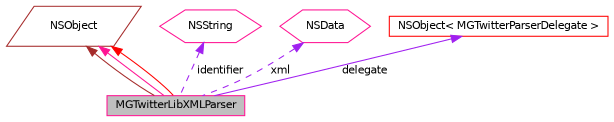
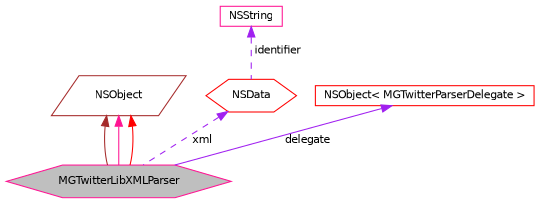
  digraph {
    node [color=deeppink fillcolor=white fontname=Helvetica fontsize=10 shape=box style=filled]
    edge [color=purple dir=back fontname=Helvetica fontsize=10 labelfontname=Helvetica labelfontsize=10 style=solid]
-   n1 [fillcolor=grey75 fontcolor=black height=0.2 label=MGTwitterLibXMLParser width=0.4]
+   n1 [fillcolor=grey75 fontcolor=black height=0.2 label=MGTwitterLibXMLParser shape=hexagon width=0.4]
    n2 [color=brown height=0.2 label=NSObject shape=parallelogram width=0.4]
-   n3 [height=0.2 label=NSString shape=hexagon width=0.4]
-   n4 [height=0.2 label=NSData shape=hexagon width=0.4]
+   n3 [height=0.2 label=NSString width=0.4]
+   n4 [color=red height=0.2 label=NSData shape=hexagon width=0.4]
    n5 [color=red height=0.2 label="NSObject\< MGTwitterParserDelegate \>" width=0.4]
    n2 -> n1 [color=brown]
    n2 -> n1 [color=deeppink]
    n2 -> n1 [color=red]
-   n3 -> n1 [label=" identifier" style=dashed]
+   n3 -> n4 [label=" identifier" style=dashed]
    n4 -> n1 [label=" xml" style=dashed]
    n5 -> n1 [label=" delegate"]
  }
